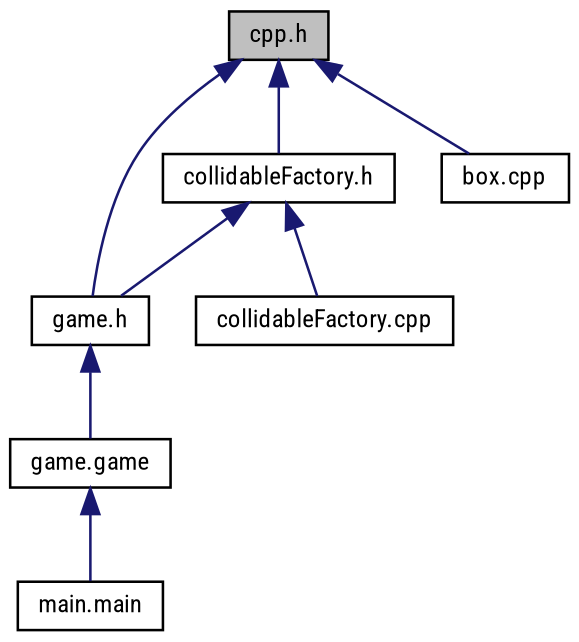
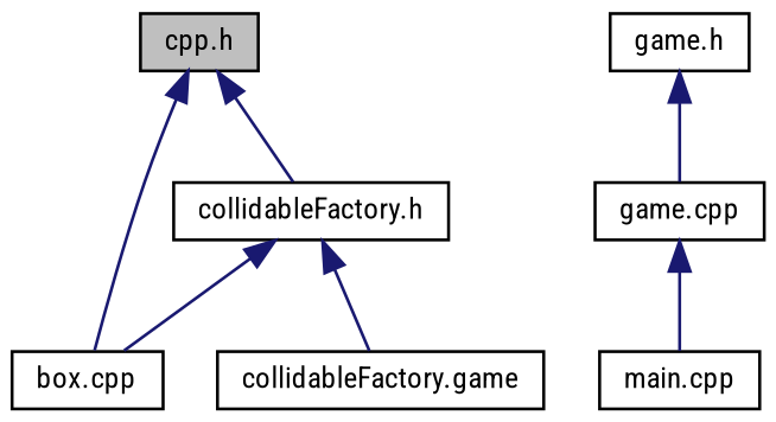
  digraph {
    fontname="Roboto Condensed"
    node [color=black fillcolor=white fontname="Roboto Condensed" fontsize=10 shape=record style=filled]
    edge [color=midnightblue dir=back fontname="Roboto Condensed" fontsize=10 labelfontname=Helvetica labelfontsize=10 style=solid]
    n1 [fillcolor=grey75 fontcolor=black height=0.2 label="cpp.h" width=0.4]
    n2 [height=0.2 label="collidableFactory.h" width=0.4]
    n3 [height=0.2 label="game.h" width=0.4]
    n4 [height=0.2 label="box.cpp" width=0.4]
-   n5 [height=0.2 label="collidableFactory.cpp" width=0.4]
-   n6 [height=0.2 label="game.game" width=0.4]
-   n7 [height=0.2 label="main.main" width=0.4]
+   n5 [height=0.2 label="collidableFactory.game" width=0.4]
+   n6 [height=0.2 label="game.cpp" width=0.4]
+   n7 [height=0.2 label="main.cpp" width=0.4]
    n1 -> n2
-   n1 -> n3
    n1 -> n4
-   n2 -> n3
+   n2 -> n4
    n2 -> n5
    n3 -> n6
    n6 -> n7
  }
